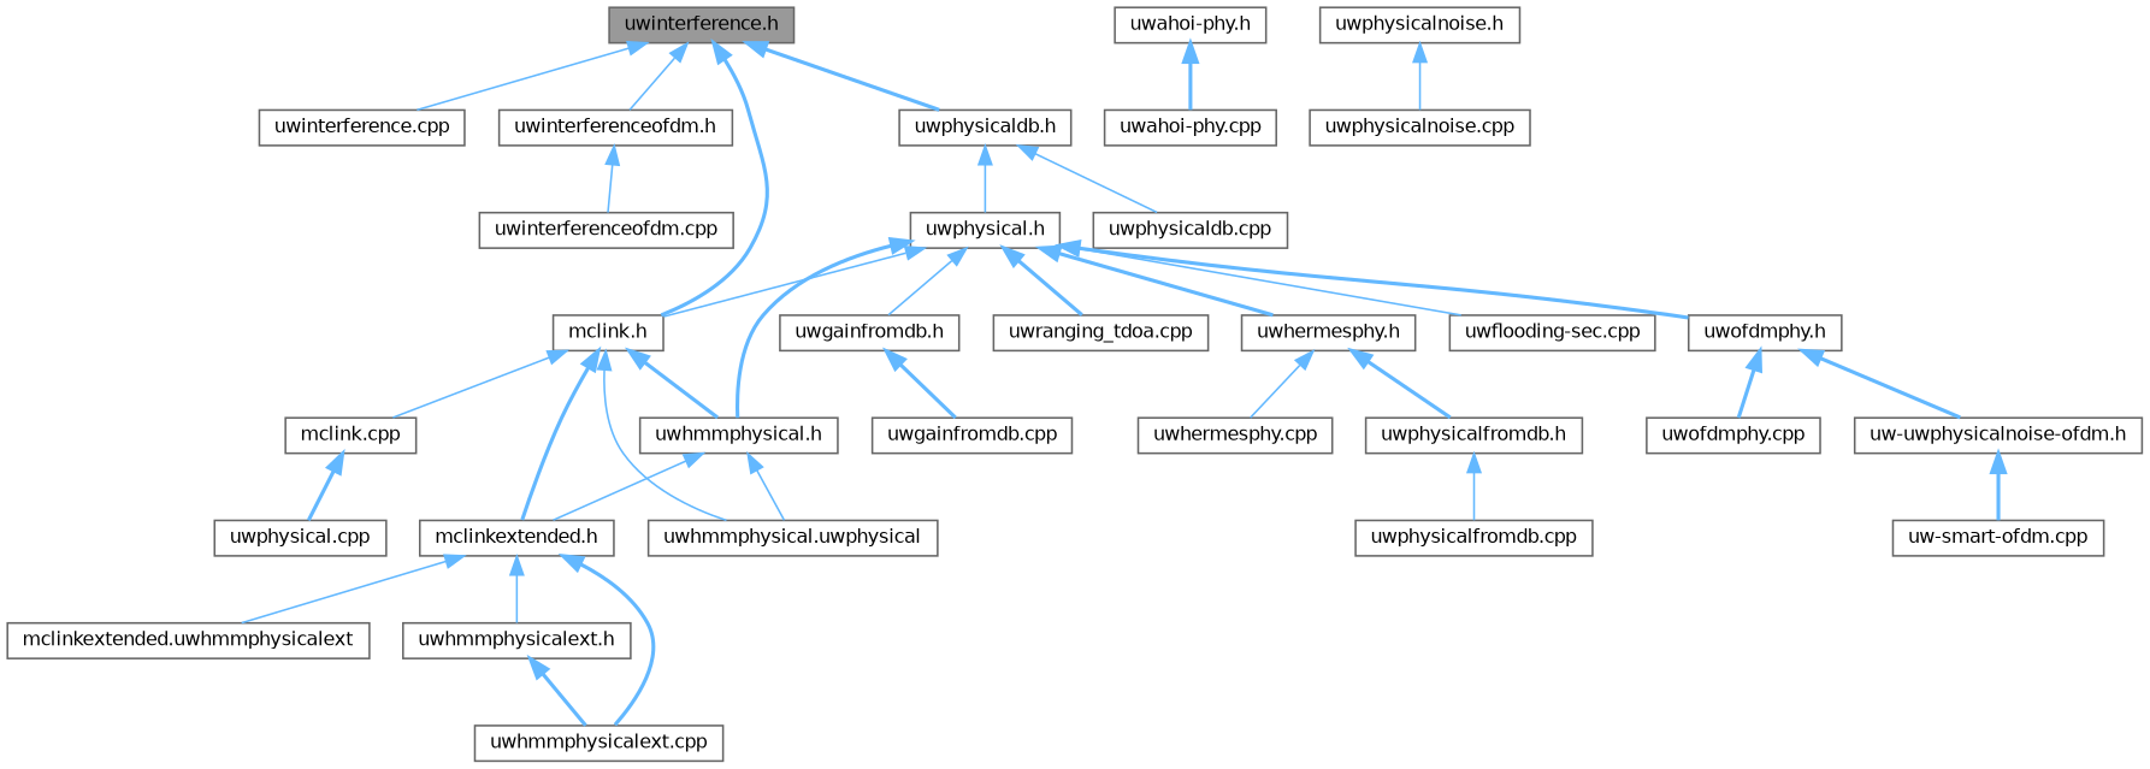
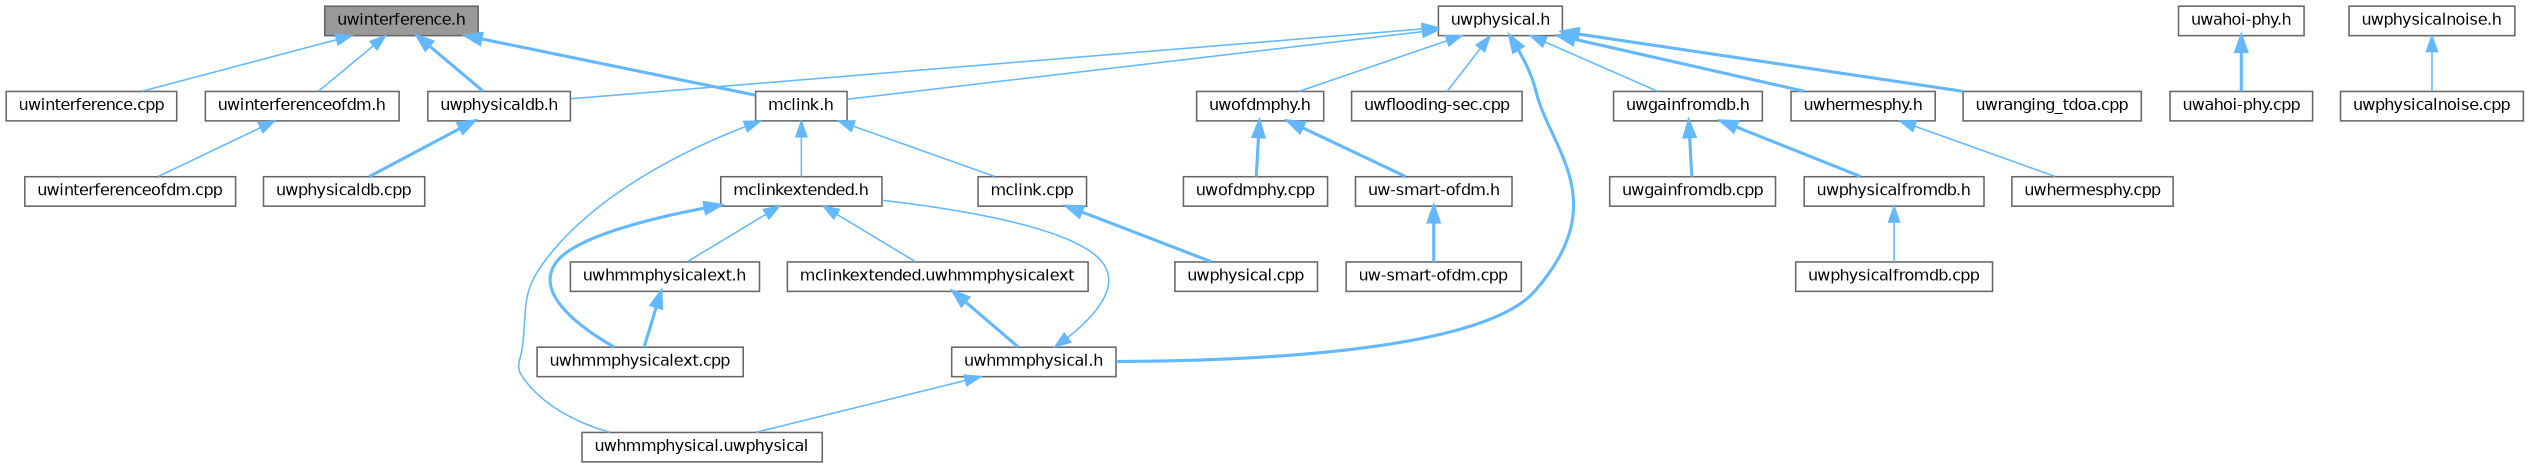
  digraph {
    node [color=grey40 fillcolor=white fontname=Helvetica fontsize=10 shape=box style=filled]
    edge [color=steelblue1 dir=back fontname=Helvetica fontsize=10 labelfontname=Helvetica labelfontsize=10 style=solid]
    n1 [color=gray40 fillcolor=grey60 fontcolor=black height=0.2 label="uwinterference.h" width=0.4]
    n2 [height=0.2 label="uwinterference.cpp" width=0.4]
    n3 [height=0.2 label="uwinterferenceofdm.h" width=0.4]
    n4 [height=0.2 label="uwphysicaldb.h" width=0.4]
    n5 [height=0.2 label="mclink.h" width=0.4]
    n6 [height=0.2 label="uwinterferenceofdm.cpp" width=0.4]
    n7 [height=0.2 label="uwphysical.h" width=0.4]
    n8 [height=0.2 label="uwhmmphysical.h" width=0.4]
    n9 [height=0.2 label="uwflooding-sec.cpp" width=0.4]
    n10 [height=0.2 label="uwgainfromdb.h" width=0.4]
    n11 [height=0.2 label="uwhermesphy.h" width=0.4]
    n12 [height=0.2 label="uwofdmphy.h" width=0.4]
    n13 [height=0.2 label="uwranging_tdoa.cpp" width=0.4]
    n14 [height=0.2 label="uwphysicaldb.cpp" width=0.4]
    n15 [height=0.2 label="mclink.cpp" width=0.4]
    n16 [height=0.2 label="mclinkextended.h" width=0.4]
    n17 [height=0.2 label="uwhmmphysical.uwphysical" width=0.4]
    n18 [height=0.2 label="uwahoi-phy.h" width=0.4]
    n19 [height=0.2 label="uwahoi-phy.cpp" width=0.4]
    n20 [height=0.2 label="uwgainfromdb.cpp" width=0.4]
    n21 [height=0.2 label="uwphysicalfromdb.h" width=0.4]
    n22 [height=0.2 label="uwhermesphy.cpp" width=0.4]
-   n23 [height=0.2 label="uw-uwphysicalnoise-ofdm.h" width=0.4]
+   n23 [height=0.2 label="uw-smart-ofdm.h" width=0.4]
    n24 [height=0.2 label="uwofdmphy.cpp" width=0.4]
    n25 [height=0.2 label="uwphysical.cpp" width=0.4]
    n26 [height=0.2 label="uwphysicalnoise.h" width=0.4]
    n27 [height=0.2 label="uwphysicalnoise.cpp" width=0.4]
    n28 [height=0.2 label="mclinkextended.uwhmmphysicalext" width=0.4]
    n29 [height=0.2 label="uwhmmphysicalext.cpp" width=0.4]
    n30 [height=0.2 label="uwhmmphysicalext.h" width=0.4]
    n31 [height=0.2 label="uwphysicalfromdb.cpp" width=0.4]
    n32 [height=0.2 label="uw-smart-ofdm.cpp" width=0.4]
    n1 -> n2
    n1 -> n3
    n1 -> n4 [style=bold]
    n1 -> n5 [style=bold]
    n3 -> n6
-   n4 -> n14
-   n5 -> n8 [style=bold]
+   n4 -> n14 [style=bold]
+   n28 -> n8 [style=bold]
    n5 -> n15
-   n5 -> n16 [style=bold]
+   n5 -> n16
    n5 -> n17
-   n4 -> n7
+   n7 -> n4
    n7 -> n5
    n7 -> n8 [style=bold]
    n7 -> n9
    n7 -> n10
    n7 -> n11 [style=bold]
-   n7 -> n12 [style=bold]
+   n7 -> n12
    n7 -> n13 [style=bold]
    n8 -> n16
    n8 -> n17
    n10 -> n20 [style=bold]
-   n11 -> n21 [style=bold]
+   n10 -> n21 [style=bold]
    n11 -> n22
    n12 -> n23 [style=bold]
    n12 -> n24 [style=bold]
    n15 -> n25 [style=bold]
    n16 -> n28
    n16 -> n29 [style=bold]
    n16 -> n30
    n18 -> n19 [style=bold]
    n21 -> n31
    n23 -> n32 [style=bold]
    n26 -> n27
    n30 -> n29 [style=bold]
  }
